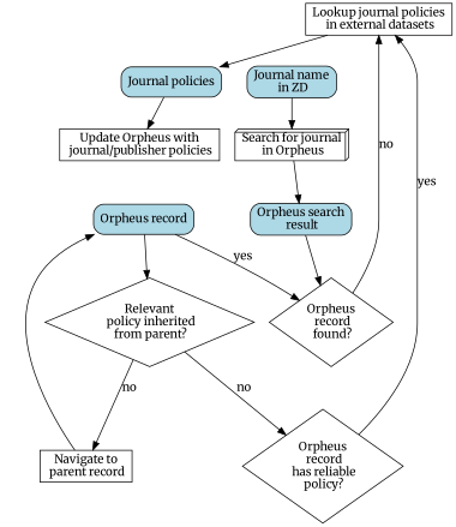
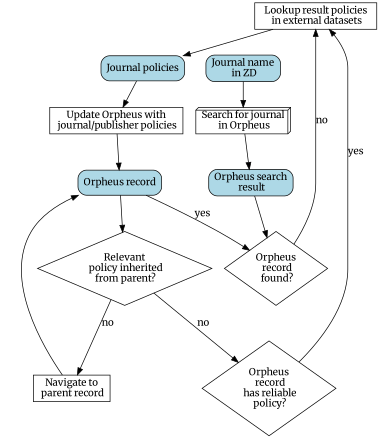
  digraph {
    fontname=Merriweather
    node [fontname=Merriweather shape=box color=black fillcolor=lightblue]
    edge [fontname=Merriweather]
-   n1 [label="Lookup journal policies\n in external datasets" color="" fillcolor=""]
+   n1 [label="Lookup result policies\n in external datasets" color="" fillcolor=""]
    n2 [label="Journal policies" style="rounded,filled"]
    n3 [label="Update Orpheus with\n journal/publisher policies" color="" fillcolor=""]
    n4 [label="Orpheus record" style="rounded,filled"]
    n5 [label="Relevant\n policy inherited\n from parent?" shape=diamond]
    n6 [label="Orpheus\n record\n found?" shape=diamond]
    n7 [label="Navigate to\n parent record" color="" fillcolor=""]
    n8 [label="Search for journal\n in Orpheus" shape=box3d color="" fillcolor=""]
    n9 [label="Orpheus search\n result" style="rounded,filled"]
    n10 [label="Journal name\n in ZD" style="rounded,filled"]
    n11 [label="Orpheus\n record\n has reliable\n policy?" shape=diamond]
    n1 -> n2
    n2 -> n3
+   n3 -> n4
    n4 -> n5
    n4 -> n6 [label=yes]
    n5 -> n7 [label=no]
    n5 -> n11 [label=no]
    n6 -> n1 [label=no]
    n7 -> n4
    n8 -> n9
    n9 -> n6
    n10 -> n8
    n11 -> n1 [label=yes]
  }
